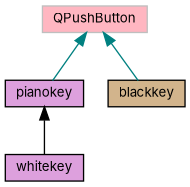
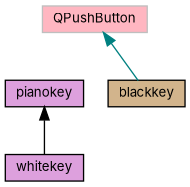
  digraph {
    fontname=Inter
    node [color=black fillcolor=plum fontname=Inter fontsize=10 shape=record style=filled]
    edge [color=teal dir=back fontname=Inter fontsize=10 labelfontname=Helvetica labelfontsize=10 style=solid]
    n1 [fontcolor=black height=0.2 label=pianokey width=0.4]
    n2 [height=0.2 label=whitekey width=0.4]
    n3 [fillcolor=tan height=0.2 label=blackkey width=0.4]
    n4 [color=grey75 fillcolor=lightpink height=0.2 label=QPushButton width=0.4]
    n1 -> n2 [color=black]
-   n4 -> n1
    n4 -> n3
  }
